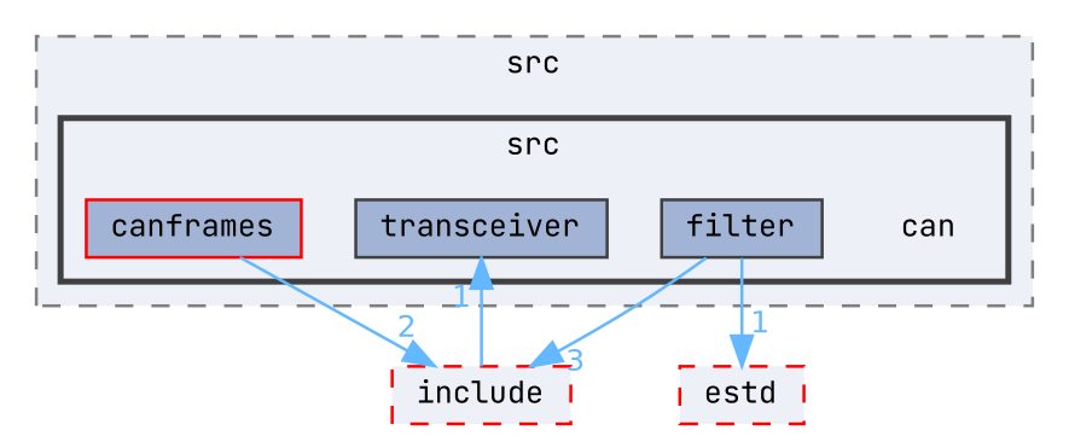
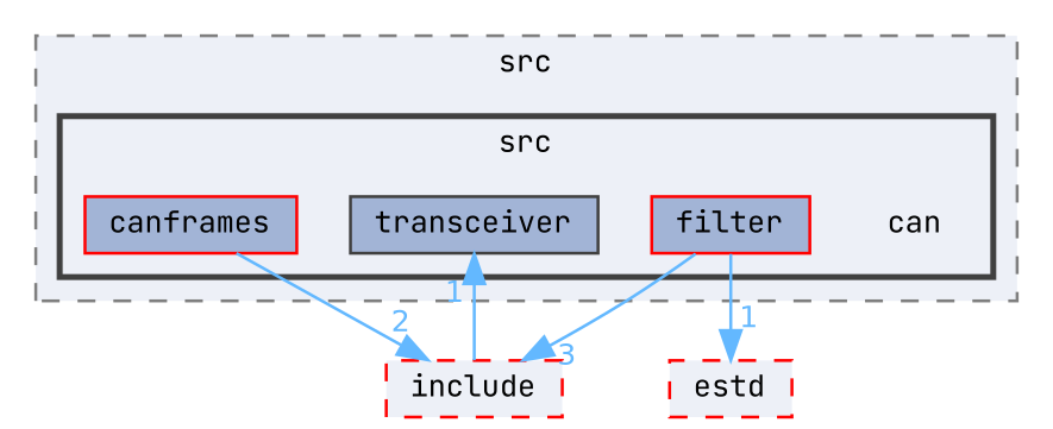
  digraph {
    compound=true
    fontname="JetBrains Mono"
    node [fontname="JetBrains Mono" fontsize=10 shape=box color=red fillcolor="#a2b4d6" style=filled]
    edge [color=steelblue1 fontcolor=steelblue1 fontname="JetBrains Mono" fontsize=10 headlabel=1 labeldistance=1.5 labelfontname=Helvetica labelfontsize=10]
    n1 [height=0.2 label=can shape=plaintext width=0.4 color="" fillcolor="" style=""]
    n2 [height=0.2 label=canframes width=0.4]
-   n3 [color=grey25 height=0.2 label=filter width=0.4]
+   n3 [height=0.2 label=filter width=0.4]
    n4 [color=grey25 height=0.2 label=transceiver width=0.4]
    n5 [fillcolor="#edf0f7" height=0.2 label=include style="filled,dashed" width=0.4]
    n6 [fillcolor="#edf0f7" height=0.2 label=estd style="filled,dashed" width=0.4]
    subgraph cluster_1 {
      bgcolor="#edf0f7"
      fontsize=10
      label=src
      pencolor=grey50
      style="filled,dashed"
      subgraph cluster_2 {
        bgcolor="#edf0f7"
        fontsize=10
        label=src
        pencolor=grey25
        style="filled,bold"
        n1
        n2
        n3
        n4
      }
    }
    n2 -> n5 [headlabel=2]
    n3 -> n5 [headlabel=3]
    n3 -> n6
    n5 -> n4
  }
